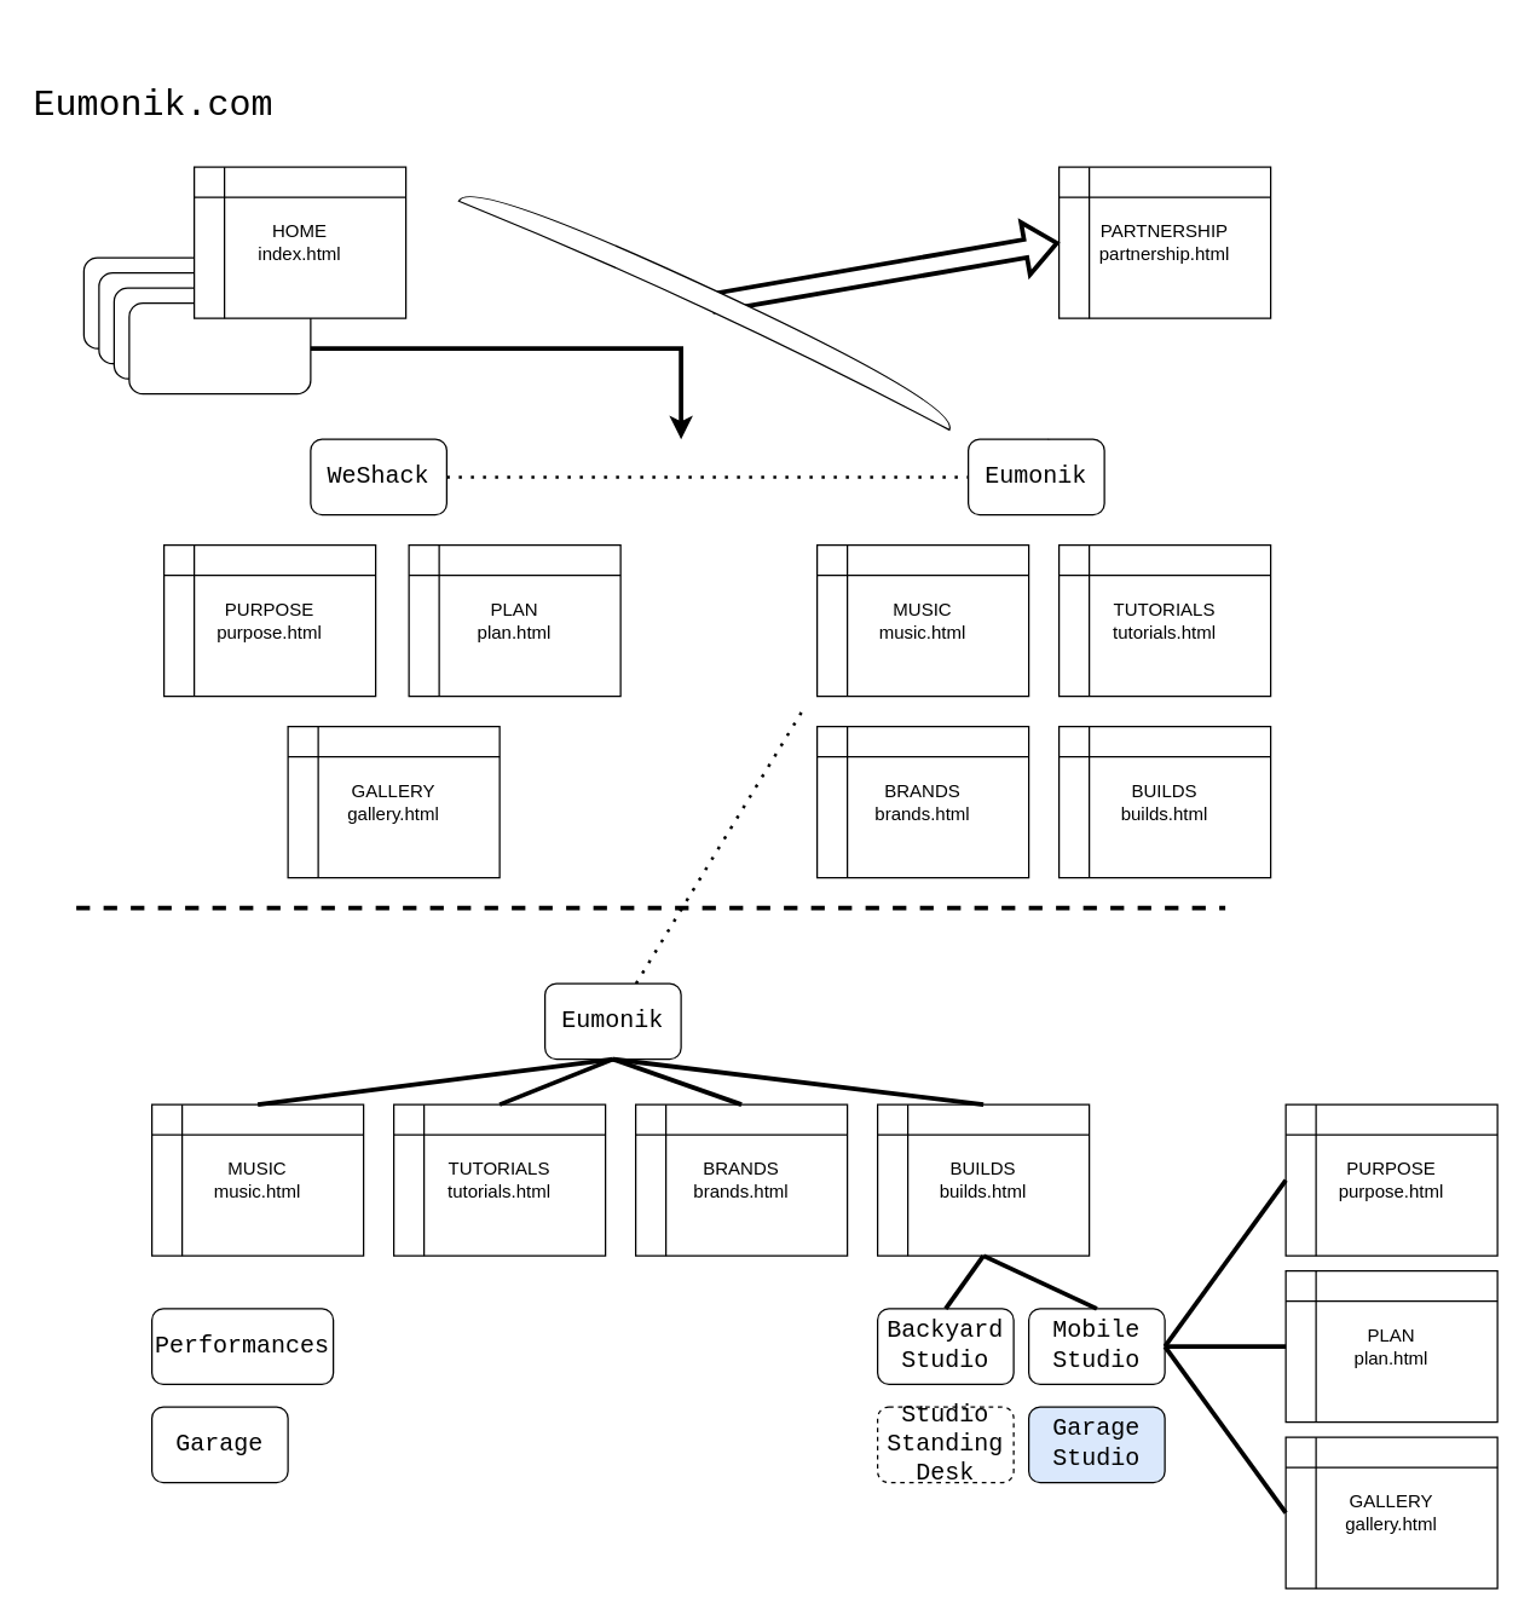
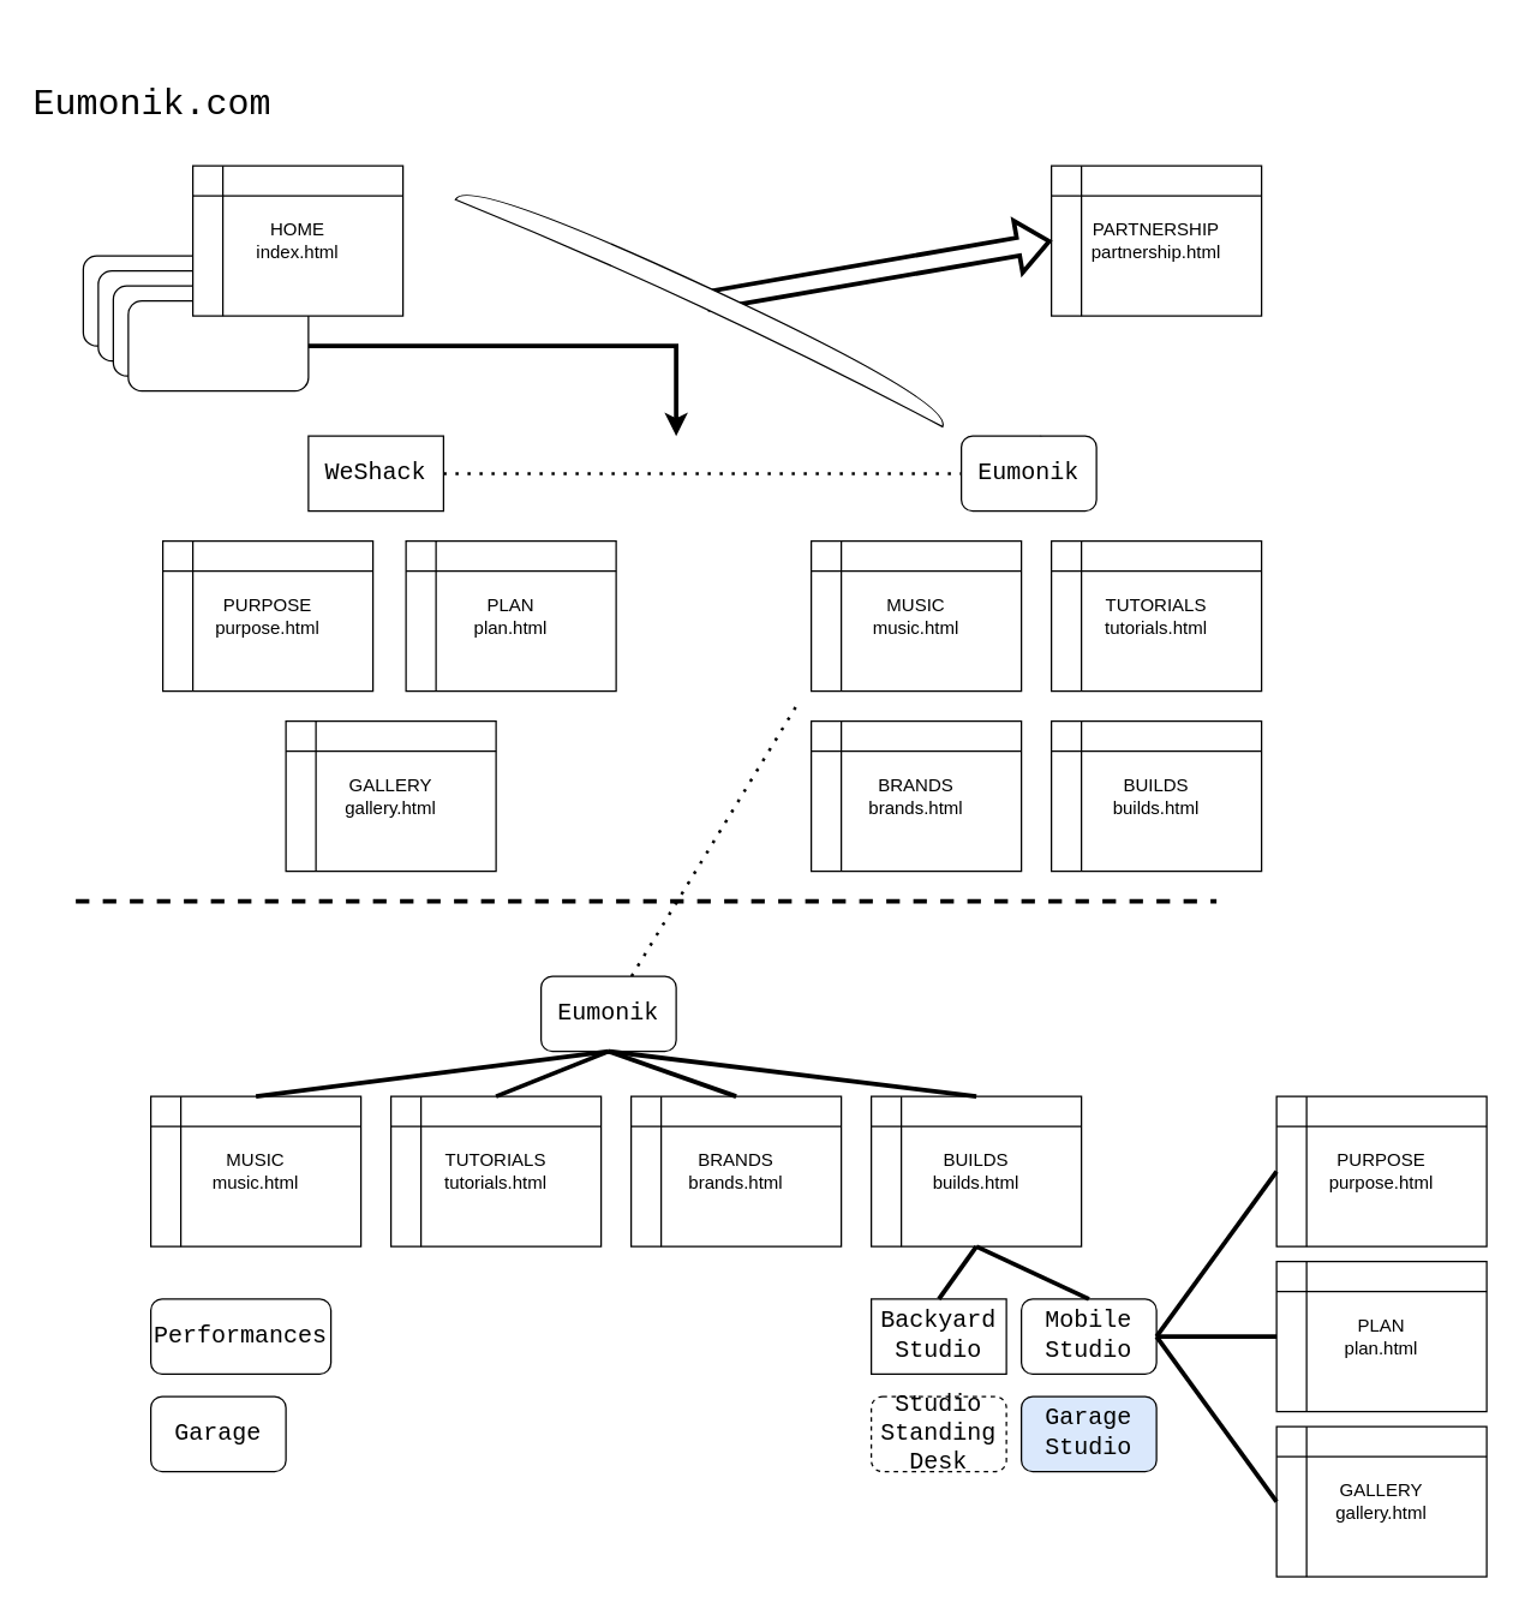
  <mxCell id="0" />
  <mxCell id="1" parent="0" />
  <mxCell id="2" value="" style="rounded=1;whiteSpace=wrap;html=1;" parent="1" vertex="1"><mxGeometry x="55" y="170" width="120" height="60" as="geometry" /></mxCell>
  <mxCell id="3" value="&lt;font style=&quot;font-size: 24px&quot; face=&quot;Courier New&quot;&gt;Eumonik.com&lt;/font&gt;" style="text;html=1;strokeColor=none;fillColor=none;align=left;verticalAlign=middle;whiteSpace=wrap;rounded=0;" vertex="1" parent="1"><mxGeometry x="20" y="45" width="170" height="50" as="geometry" /></mxCell>
  <mxCell id="4" value="" style="rounded=1;whiteSpace=wrap;html=1;" vertex="1" parent="1"><mxGeometry x="65" y="180" width="120" height="60" as="geometry" /></mxCell>
  <mxCell id="5" value="" style="rounded=1;whiteSpace=wrap;html=1;" vertex="1" parent="1"><mxGeometry x="75" y="190" width="120" height="60" as="geometry" /></mxCell>
  <mxCell id="6" value="" style="rounded=1;whiteSpace=wrap;html=1;" vertex="1" parent="1"><mxGeometry x="85" y="200" width="120" height="60" as="geometry" /></mxCell>
  <mxCell id="7" value="MUSIC&lt;br&gt;music.html" style="shape=internalStorage;whiteSpace=wrap;html=1;backgroundOutline=1;" vertex="1" parent="1"><mxGeometry x="540" y="360" width="140" height="100" as="geometry" /></mxCell>
  <mxCell id="8" value="TUTORIALS&lt;br&gt;tutorials.html" style="shape=internalStorage;whiteSpace=wrap;html=1;backgroundOutline=1;" vertex="1" parent="1"><mxGeometry x="700" y="360" width="140" height="100" as="geometry" /></mxCell>
  <mxCell id="9" value="PLAN&lt;br&gt;plan.html" style="shape=internalStorage;whiteSpace=wrap;html=1;backgroundOutline=1;" vertex="1" parent="1"><mxGeometry x="270" y="360" width="140" height="100" as="geometry" /></mxCell>
  <mxCell id="10" value="PURPOSE&lt;br&gt;purpose.html" style="shape=internalStorage;whiteSpace=wrap;html=1;backgroundOutline=1;" vertex="1" parent="1"><mxGeometry x="108" y="360" width="140" height="100" as="geometry" /></mxCell>
  <mxCell id="11" value="" style="endArrow=classic;html=1;rounded=0;fontFamily=Courier New;fontSize=24;exitX=1;exitY=0.5;exitDx=0;exitDy=0;strokeWidth=3;" edge="1" parent="1" source="6"><mxGeometry width="50" height="50" relative="1" as="geometry"><mxPoint x="400" y="290" as="sourcePoint" /><mxPoint x="450" y="290" as="targetPoint" /><Array as="points"><mxPoint x="450" y="230" /></Array></mxGeometry></mxCell>
  <mxCell id="12" value="" style="endArrow=none;dashed=1;html=1;dashPattern=1 3;strokeWidth=2;rounded=0;fontFamily=Courier New;fontSize=24;startArrow=none;" edge="1" parent="1" source="20"><mxGeometry width="50" height="50" relative="1" as="geometry"><mxPoint x="200" y="300" as="sourcePoint" /><mxPoint x="690" y="300" as="targetPoint" /></mxGeometry></mxCell>
  <mxCell id="13" value="HOME&lt;br&gt;index.html" style="shape=internalStorage;whiteSpace=wrap;html=1;backgroundOutline=1;" vertex="1" parent="1"><mxGeometry x="128" y="110" width="140" height="100" as="geometry" /></mxCell>
  <mxCell id="14" value="GALLERY&lt;br&gt;gallery.html" style="shape=internalStorage;whiteSpace=wrap;html=1;backgroundOutline=1;" vertex="1" parent="1"><mxGeometry x="190" y="480" width="140" height="100" as="geometry" /></mxCell>
  <mxCell id="15" value="PARTNERSHIP&lt;br&gt;partnership.html" style="shape=internalStorage;whiteSpace=wrap;html=1;backgroundOutline=1;" vertex="1" parent="1"><mxGeometry x="700" y="110" width="140" height="100" as="geometry" /></mxCell>
  <mxCell id="16" value="" style="shape=flexArrow;endArrow=classic;html=1;rounded=0;fontFamily=Courier New;fontSize=24;strokeWidth=3;entryX=0;entryY=0.5;entryDx=0;entryDy=0;" edge="1" parent="1" target="15"><mxGeometry width="50" height="50" relative="1" as="geometry"><mxPoint x="470" y="200" as="sourcePoint" /><mxPoint x="520" y="170" as="targetPoint" /></mxGeometry></mxCell>
  <mxCell id="17" value="" style="shape=xor;whiteSpace=wrap;html=1;fontFamily=Courier New;fontSize=24;rotation=-65;" vertex="1" parent="1"><mxGeometry x="460" y="20.98" width="18" height="358.03" as="geometry" /></mxCell>
  <mxCell id="18" value="BRANDS&lt;br&gt;brands.html" style="shape=internalStorage;whiteSpace=wrap;html=1;backgroundOutline=1;" vertex="1" parent="1"><mxGeometry x="540" y="480" width="140" height="100" as="geometry" /></mxCell>
  <mxCell id="19" value="BUILDS&lt;br&gt;builds.html" style="shape=internalStorage;whiteSpace=wrap;html=1;backgroundOutline=1;" vertex="1" parent="1"><mxGeometry x="700" y="480" width="140" height="100" as="geometry" /></mxCell>
  <mxCell id="20" value="&lt;font style=&quot;font-size: 16px&quot;&gt;Eumonik&lt;/font&gt;" style="rounded=1;whiteSpace=wrap;html=1;fontFamily=Courier New;fontSize=12;" vertex="1" parent="1"><mxGeometry x="640" y="290" width="90" height="50" as="geometry" /></mxCell>
  <mxCell id="21" value="" style="endArrow=none;dashed=1;html=1;dashPattern=1 3;strokeWidth=2;rounded=0;fontFamily=Courier New;fontSize=24;exitX=1;exitY=0.5;exitDx=0;exitDy=0;" edge="1" parent="1" source="22" target="20"><mxGeometry width="50" height="50" relative="1" as="geometry"><mxPoint x="200" y="300" as="sourcePoint" /><mxPoint x="690" y="300" as="targetPoint" /></mxGeometry></mxCell>
- <mxCell id="22" value="&lt;font style=&quot;font-size: 16px&quot;&gt;WeShack&lt;/font&gt;" style="rounded=1;whiteSpace=wrap;html=1;fontFamily=Courier New;fontSize=12;" vertex="1" parent="1"><mxGeometry x="205" y="290" width="90" height="50" as="geometry" /></mxCell>
+ <mxCell id="22" value="&lt;font style=&quot;font-size: 16px&quot;&gt;WeShack&lt;/font&gt;" style="whiteSpace=wrap;html=1;fontFamily=Courier New;fontSize=12;rounded=0;" vertex="1" parent="1"><mxGeometry x="205" y="290" width="90" height="50" as="geometry" /></mxCell>
  <mxCell id="23" value="MUSIC&lt;br&gt;music.html" style="shape=internalStorage;whiteSpace=wrap;html=1;backgroundOutline=1;" vertex="1" parent="1"><mxGeometry x="100" y="730" width="140" height="100" as="geometry" /></mxCell>
  <mxCell id="24" value="TUTORIALS&lt;br&gt;tutorials.html" style="shape=internalStorage;whiteSpace=wrap;html=1;backgroundOutline=1;" vertex="1" parent="1"><mxGeometry x="260" y="730" width="140" height="100" as="geometry" /></mxCell>
  <mxCell id="25" value="" style="endArrow=none;dashed=1;html=1;dashPattern=1 3;strokeWidth=2;rounded=0;fontFamily=Courier New;fontSize=24;startArrow=none;" edge="1" parent="1" source="28"><mxGeometry width="50" height="50" relative="1" as="geometry"><mxPoint x="-240" y="670" as="sourcePoint" /><mxPoint x="530" y="470" as="targetPoint" /></mxGeometry></mxCell>
  <mxCell id="26" value="BRANDS&lt;br&gt;brands.html" style="shape=internalStorage;whiteSpace=wrap;html=1;backgroundOutline=1;" vertex="1" parent="1"><mxGeometry x="420" y="730" width="140" height="100" as="geometry" /></mxCell>
  <mxCell id="27" value="BUILDS&lt;br&gt;builds.html" style="shape=internalStorage;whiteSpace=wrap;html=1;backgroundOutline=1;" vertex="1" parent="1"><mxGeometry x="580" y="730" width="140" height="100" as="geometry" /></mxCell>
  <mxCell id="28" value="&lt;font style=&quot;font-size: 16px&quot;&gt;Eumonik&lt;/font&gt;" style="rounded=1;whiteSpace=wrap;html=1;fontFamily=Courier New;fontSize=12;" vertex="1" parent="1"><mxGeometry x="360" y="650" width="90" height="50" as="geometry" /></mxCell>
  <mxCell id="29" value="" style="endArrow=none;dashed=1;html=1;rounded=0;fontFamily=Courier New;fontSize=16;strokeWidth=3;" edge="1" parent="1"><mxGeometry width="50" height="50" relative="1" as="geometry"><mxPoint x="50" y="600" as="sourcePoint" /><mxPoint x="810" y="600" as="targetPoint" /></mxGeometry></mxCell>
  <mxCell id="30" value="PLAN&lt;br&gt;plan.html" style="shape=internalStorage;whiteSpace=wrap;html=1;backgroundOutline=1;" vertex="1" parent="1"><mxGeometry x="850" y="840" width="140" height="100" as="geometry" /></mxCell>
  <mxCell id="31" value="PURPOSE&lt;br&gt;purpose.html" style="shape=internalStorage;whiteSpace=wrap;html=1;backgroundOutline=1;" vertex="1" parent="1"><mxGeometry x="850" y="730" width="140" height="100" as="geometry" /></mxCell>
  <mxCell id="32" value="GALLERY&lt;br&gt;gallery.html" style="shape=internalStorage;whiteSpace=wrap;html=1;backgroundOutline=1;" vertex="1" parent="1"><mxGeometry x="850" y="950" width="140" height="100" as="geometry" /></mxCell>
  <mxCell id="33" value="&lt;font style=&quot;font-size: 16px&quot;&gt;Mobile Studio&lt;/font&gt;" style="rounded=1;whiteSpace=wrap;html=1;fontFamily=Courier New;fontSize=12;" vertex="1" parent="1"><mxGeometry x="680" y="865" width="90" height="50" as="geometry" /></mxCell>
  <mxCell id="34" value="" style="endArrow=none;html=1;rounded=0;fontFamily=Courier New;fontSize=16;strokeWidth=3;exitX=1;exitY=0.5;exitDx=0;exitDy=0;entryX=0;entryY=0.5;entryDx=0;entryDy=0;" edge="1" parent="1" source="33" target="31"><mxGeometry width="50" height="50" relative="1" as="geometry"><mxPoint x="540" y="600" as="sourcePoint" /><mxPoint x="590" y="550" as="targetPoint" /></mxGeometry></mxCell>
  <mxCell id="35" value="" style="endArrow=none;html=1;rounded=0;fontFamily=Courier New;fontSize=16;strokeWidth=3;entryX=1;entryY=0.5;entryDx=0;entryDy=0;exitX=0;exitY=0.5;exitDx=0;exitDy=0;" edge="1" parent="1" source="30" target="33"><mxGeometry width="50" height="50" relative="1" as="geometry"><mxPoint x="550" y="610" as="sourcePoint" /><mxPoint x="600" y="560" as="targetPoint" /></mxGeometry></mxCell>
  <mxCell id="36" value="" style="endArrow=none;html=1;rounded=0;fontFamily=Courier New;fontSize=16;strokeWidth=3;exitX=1;exitY=0.5;exitDx=0;exitDy=0;entryX=0;entryY=0.5;entryDx=0;entryDy=0;" edge="1" parent="1" source="33" target="32"><mxGeometry width="50" height="50" relative="1" as="geometry"><mxPoint x="560" y="620" as="sourcePoint" /><mxPoint x="610" y="570" as="targetPoint" /></mxGeometry></mxCell>
  <mxCell id="37" value="" style="endArrow=none;html=1;rounded=0;fontFamily=Courier New;fontSize=16;strokeWidth=3;exitX=0.5;exitY=0;exitDx=0;exitDy=0;entryX=0.5;entryY=1;entryDx=0;entryDy=0;" edge="1" parent="1" source="33" target="27"><mxGeometry width="50" height="50" relative="1" as="geometry"><mxPoint x="430" y="770" as="sourcePoint" /><mxPoint x="480" y="720" as="targetPoint" /></mxGeometry></mxCell>
  <mxCell id="38" value="" style="endArrow=none;html=1;rounded=0;fontFamily=Courier New;fontSize=16;strokeWidth=3;entryX=0.5;entryY=1;entryDx=0;entryDy=0;exitX=0.5;exitY=0;exitDx=0;exitDy=0;" edge="1" parent="1" source="24" target="28"><mxGeometry width="50" height="50" relative="1" as="geometry"><mxPoint x="440" y="780" as="sourcePoint" /><mxPoint x="490" y="730" as="targetPoint" /></mxGeometry></mxCell>
  <mxCell id="39" value="" style="endArrow=none;html=1;rounded=0;fontFamily=Courier New;fontSize=16;strokeWidth=3;exitX=0.5;exitY=1;exitDx=0;exitDy=0;entryX=0.5;entryY=0;entryDx=0;entryDy=0;" edge="1" parent="1" source="28" target="26"><mxGeometry width="50" height="50" relative="1" as="geometry"><mxPoint x="450" y="790" as="sourcePoint" /><mxPoint x="500" y="740" as="targetPoint" /></mxGeometry></mxCell>
  <mxCell id="40" value="" style="endArrow=none;html=1;rounded=0;fontFamily=Courier New;fontSize=16;strokeWidth=3;exitX=0.5;exitY=1;exitDx=0;exitDy=0;entryX=0.5;entryY=0;entryDx=0;entryDy=0;" edge="1" parent="1" source="28" target="27"><mxGeometry width="50" height="50" relative="1" as="geometry"><mxPoint x="460" y="800" as="sourcePoint" /><mxPoint x="510" y="750" as="targetPoint" /></mxGeometry></mxCell>
  <mxCell id="41" value="" style="endArrow=none;html=1;rounded=0;fontFamily=Courier New;fontSize=16;strokeWidth=3;exitX=0.5;exitY=1;exitDx=0;exitDy=0;entryX=0.5;entryY=0;entryDx=0;entryDy=0;" edge="1" parent="1" source="28" target="23"><mxGeometry width="50" height="50" relative="1" as="geometry"><mxPoint x="470" y="810" as="sourcePoint" /><mxPoint x="520" y="760" as="targetPoint" /></mxGeometry></mxCell>
- <mxCell id="42" value="&lt;font style=&quot;font-size: 16px&quot;&gt;Backyard&lt;br&gt;Studio&lt;br&gt;&lt;/font&gt;" style="rounded=1;whiteSpace=wrap;html=1;fontFamily=Courier New;fontSize=12;" vertex="1" parent="1"><mxGeometry x="580" y="865" width="90" height="50" as="geometry" /></mxCell>
+ <mxCell id="42" value="&lt;font style=&quot;font-size: 16px&quot;&gt;Backyard&lt;br&gt;Studio&lt;br&gt;&lt;/font&gt;" style="whiteSpace=wrap;html=1;fontFamily=Courier New;fontSize=12;rounded=0;" vertex="1" parent="1"><mxGeometry x="580" y="865" width="90" height="50" as="geometry" /></mxCell>
  <mxCell id="43" value="" style="endArrow=none;html=1;rounded=0;fontFamily=Courier New;fontSize=16;strokeWidth=3;exitX=0.5;exitY=0;exitDx=0;exitDy=0;entryX=0.5;entryY=1;entryDx=0;entryDy=0;" edge="1" parent="1" source="42" target="27"><mxGeometry width="50" height="50" relative="1" as="geometry"><mxPoint x="735" y="875" as="sourcePoint" /><mxPoint x="660" y="840" as="targetPoint" /></mxGeometry></mxCell>
  <mxCell id="44" value="&lt;font style=&quot;font-size: 16px&quot;&gt;Studio Standing Desk&lt;br&gt;&lt;/font&gt;" style="rounded=1;whiteSpace=wrap;html=1;fontFamily=Courier New;fontSize=12;dashed=1;" vertex="1" parent="1"><mxGeometry x="580" y="930" width="90" height="50" as="geometry" /></mxCell>
  <mxCell id="45" value="&lt;font style=&quot;font-size: 16px&quot;&gt;Garage Studio&lt;br&gt;&lt;/font&gt;" style="rounded=1;whiteSpace=wrap;html=1;fontFamily=Courier New;fontSize=12;fillColor=#dae8fc;" vertex="1" parent="1"><mxGeometry x="680" y="930" width="90" height="50" as="geometry" /></mxCell>
  <mxCell id="46" value="&lt;font style=&quot;font-size: 16px&quot;&gt;Performances&lt;br&gt;&lt;/font&gt;" style="rounded=1;whiteSpace=wrap;html=1;fontFamily=Courier New;fontSize=12;" vertex="1" parent="1"><mxGeometry x="100" y="865" width="120" height="50" as="geometry" /></mxCell>
  <mxCell id="47" value="&lt;font style=&quot;font-size: 16px&quot;&gt;Garage&lt;br&gt;&lt;/font&gt;" style="rounded=1;whiteSpace=wrap;html=1;fontFamily=Courier New;fontSize=12;" vertex="1" parent="1"><mxGeometry x="100" y="930" width="90" height="50" as="geometry" /></mxCell>
